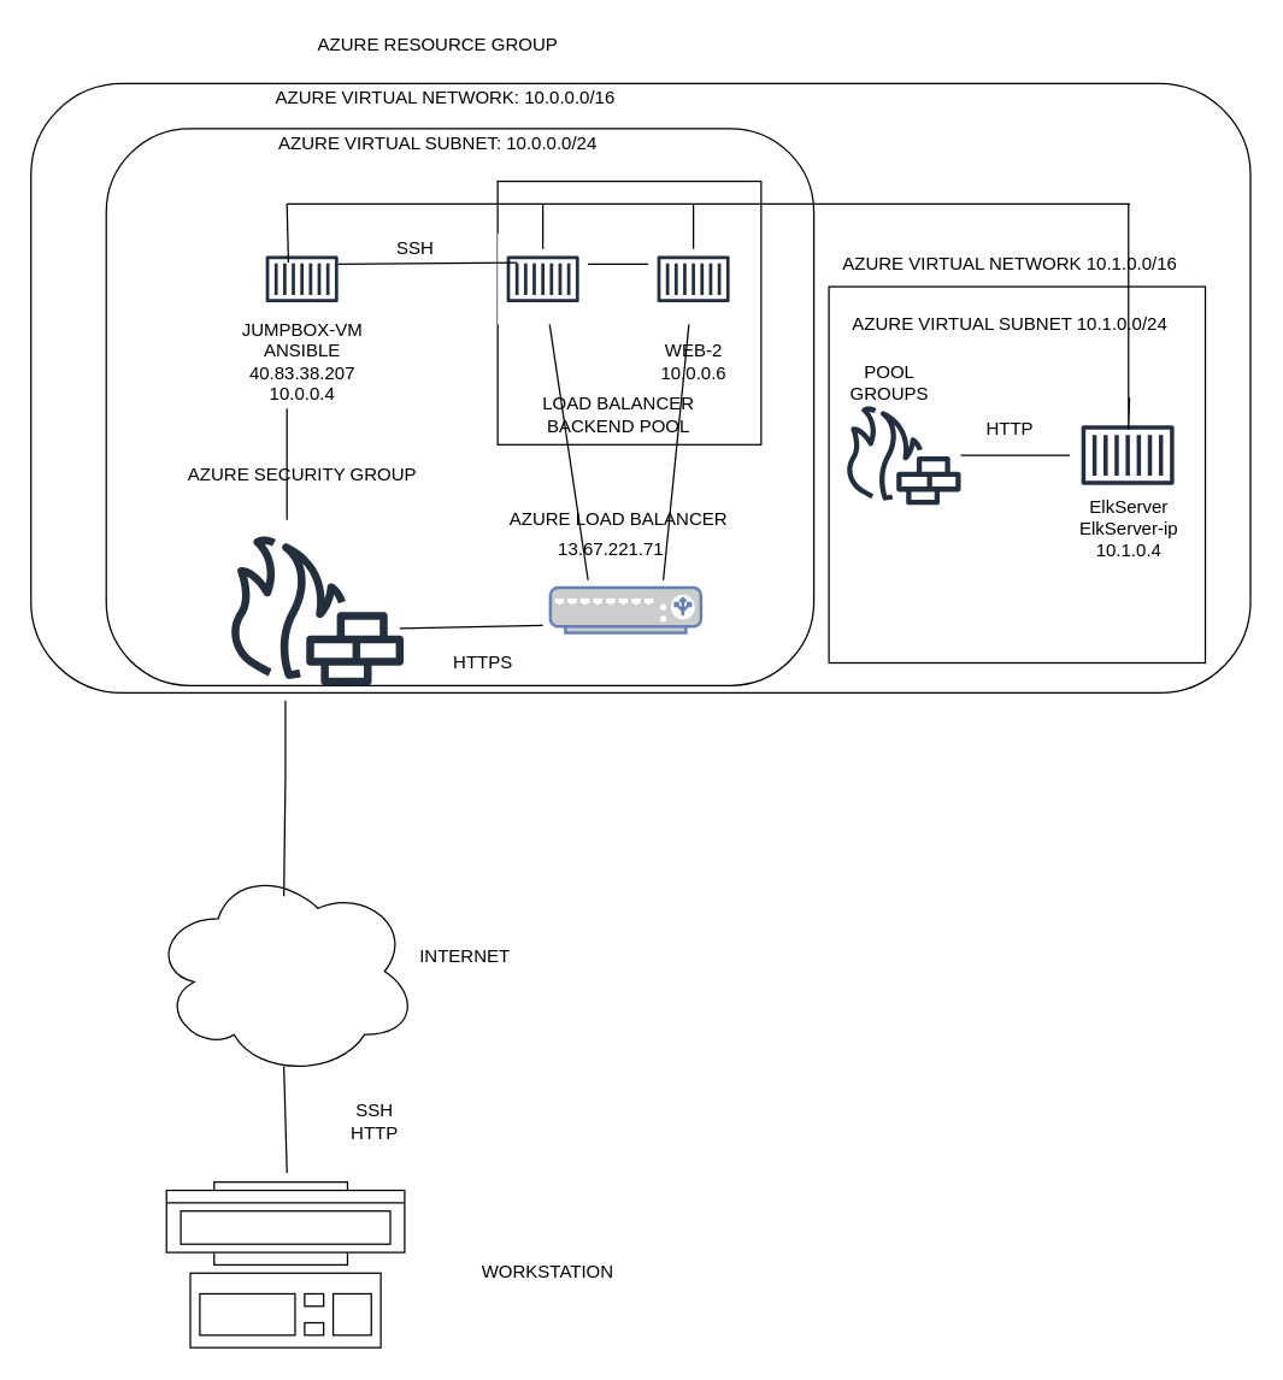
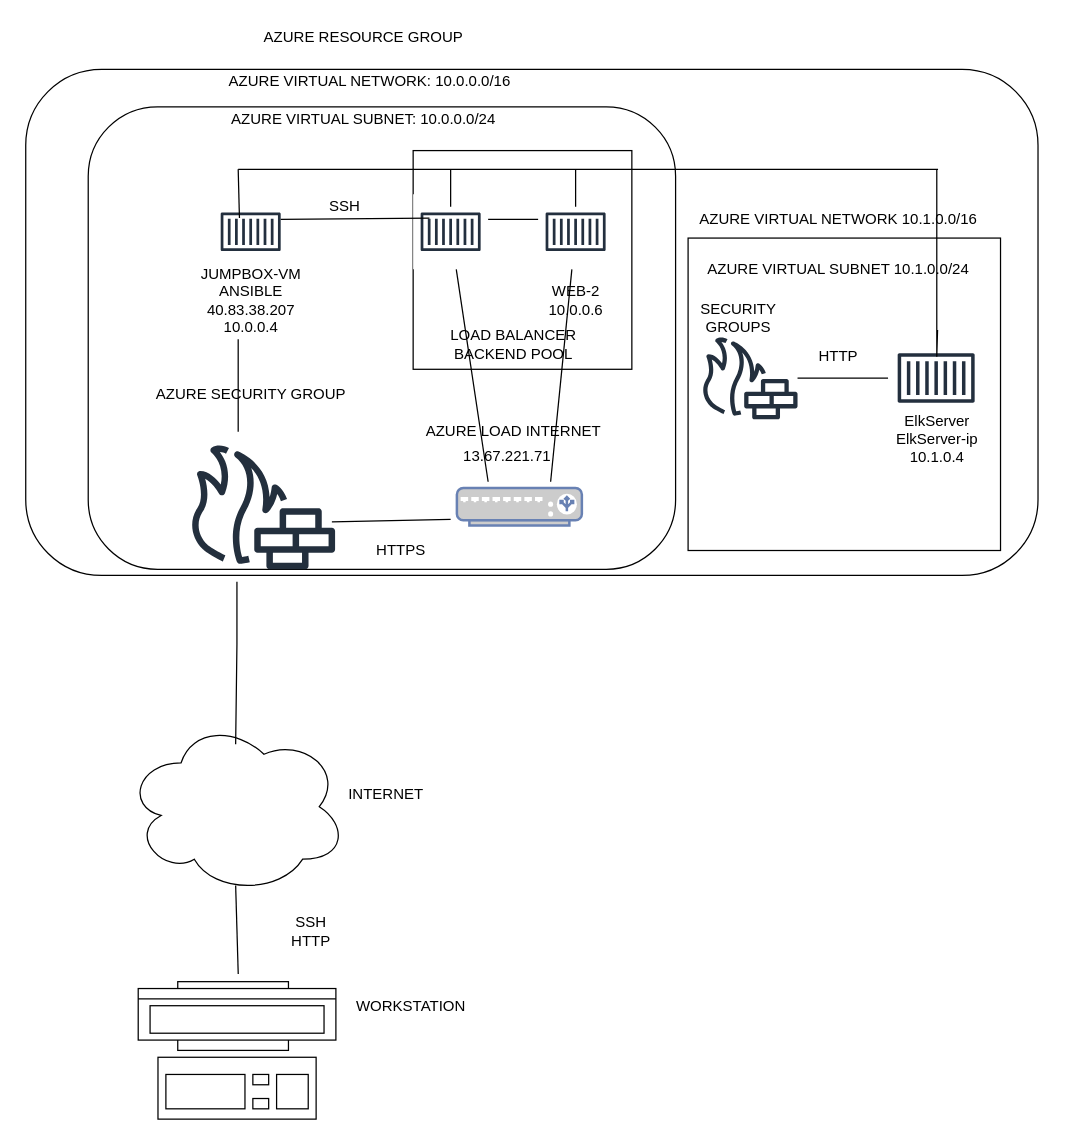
  <mxCell id="0" />
  <mxCell id="1" parent="0" />
  <mxCell id="2" value="" style="rounded=1;whiteSpace=wrap;html=1;" vertex="1" parent="1"><mxGeometry x="20" y="55" width="810" height="405" as="geometry" /></mxCell>
  <mxCell id="3" value="" style="rounded=1;whiteSpace=wrap;html=1;" vertex="1" parent="1"><mxGeometry x="70" y="85" width="470" height="370" as="geometry" /></mxCell>
  <mxCell id="4" value="" style="whiteSpace=wrap;html=1;aspect=fixed;" vertex="1" parent="1"><mxGeometry x="330" y="120" width="175" height="175" as="geometry" /></mxCell>
  <mxCell id="5" value="AZURE RESOURCE GROUP" style="text;html=1;resizable=0;autosize=1;align=center;verticalAlign=middle;points=[];fillColor=none;strokeColor=none;rounded=0;" parent="1" vertex="1"><mxGeometry x="205" y="20" width="170" height="20" as="geometry" /></mxCell>
  <mxCell id="6" value="AZURE VIRTUAL NETWORK: 10.0.0.0/16" style="text;html=1;resizable=0;autosize=1;align=center;verticalAlign=middle;points=[];fillColor=none;strokeColor=none;rounded=0;" parent="1" vertex="1"><mxGeometry x="175" y="55" width="240" height="20" as="geometry" /></mxCell>
  <mxCell id="7" value="AZURE VIRTUAL SUBNET: 10.0.0.0/24" style="text;html=1;resizable=0;autosize=1;align=center;verticalAlign=middle;points=[];fillColor=none;strokeColor=none;rounded=0;" parent="1" vertex="1"><mxGeometry x="175" y="85" width="230" height="20" as="geometry" /></mxCell>
  <mxCell id="8" value="" style="sketch=0;outlineConnect=0;fontColor=#232F3E;gradientColor=none;fillColor=#232F3D;strokeColor=none;dashed=0;verticalLabelPosition=bottom;verticalAlign=top;align=center;html=1;fontSize=12;fontStyle=0;aspect=fixed;pointerEvents=1;shape=mxgraph.aws4.generic_firewall;" parent="1" vertex="1"><mxGeometry x="150" y="355" width="118.18" height="100" as="geometry" /></mxCell>
  <mxCell id="9" value="" style="fontColor=#0066CC;verticalAlign=top;verticalLabelPosition=bottom;labelPosition=center;align=center;html=1;outlineConnect=0;fillColor=#CCCCCC;strokeColor=#6881B3;gradientColor=none;gradientDirection=north;strokeWidth=2;shape=mxgraph.networks.load_balancer;" parent="1" vertex="1"><mxGeometry x="365" y="390" width="100" height="30" as="geometry" /></mxCell>
- <mxCell id="10" value="AZURE LOAD BALANCER" style="text;html=1;resizable=0;autosize=1;align=center;verticalAlign=middle;points=[];fillColor=none;strokeColor=none;rounded=0;" parent="1" vertex="1"><mxGeometry x="330" y="335" width="160" height="20" as="geometry" /></mxCell>
+ <mxCell id="10" value="AZURE LOAD INTERNET" style="text;html=1;resizable=0;autosize=1;align=center;verticalAlign=middle;points=[];fillColor=none;strokeColor=none;rounded=0;" parent="1" vertex="1"><mxGeometry x="330" y="335" width="160" height="20" as="geometry" /></mxCell>
  <mxCell id="11" value="13.67.221.71" style="text;html=1;resizable=0;autosize=1;align=center;verticalAlign=middle;points=[];fillColor=none;strokeColor=none;rounded=0;" parent="1" vertex="1"><mxGeometry x="360" y="355" width="90" height="20" as="geometry" /></mxCell>
  <mxCell id="12" value="AZURE SECURITY GROUP" style="text;html=1;resizable=0;autosize=1;align=center;verticalAlign=middle;points=[];fillColor=none;strokeColor=none;rounded=0;" parent="1" vertex="1"><mxGeometry x="115" y="305" width="170" height="20" as="geometry" /></mxCell>
  <mxCell id="13" value="" style="edgeStyle=none;rounded=0;orthogonalLoop=1;jettySize=auto;html=1;startArrow=none;" parent="1" target="15" edge="1"><mxGeometry relative="1" as="geometry"><mxPoint x="330" y="182.273" as="sourcePoint" /></mxGeometry></mxCell>
  <mxCell id="14" value="" style="sketch=0;outlineConnect=0;fontColor=#232F3E;gradientColor=none;strokeColor=#232F3E;fillColor=#ffffff;dashed=0;verticalLabelPosition=bottom;verticalAlign=top;align=center;html=1;fontSize=12;fontStyle=0;aspect=fixed;shape=mxgraph.aws4.resourceIcon;resIcon=mxgraph.aws4.container_1;" parent="1" vertex="1"><mxGeometry x="430" y="155" width="60" height="60" as="geometry" /></mxCell>
  <mxCell id="15" value="&amp;nbsp;" style="sketch=0;outlineConnect=0;fontColor=#232F3E;gradientColor=none;strokeColor=#232F3E;fillColor=#ffffff;dashed=0;verticalLabelPosition=bottom;verticalAlign=top;align=center;html=1;fontSize=12;fontStyle=0;aspect=fixed;shape=mxgraph.aws4.resourceIcon;resIcon=mxgraph.aws4.container_1;" parent="1" vertex="1"><mxGeometry x="330" y="155" width="60" height="60" as="geometry" /></mxCell>
  <mxCell id="16" value="WEB-2&lt;br&gt;10.0.0.6" style="text;html=1;resizable=0;autosize=1;align=center;verticalAlign=middle;points=[];fillColor=none;strokeColor=none;rounded=0;" parent="1" vertex="1"><mxGeometry x="430" y="225" width="60" height="30" as="geometry" /></mxCell>
  <mxCell id="17" value="" style="sketch=0;outlineConnect=0;fontColor=#232F3E;gradientColor=none;strokeColor=#232F3E;fillColor=#ffffff;dashed=0;verticalLabelPosition=bottom;verticalAlign=top;align=center;html=1;fontSize=12;fontStyle=0;aspect=fixed;shape=mxgraph.aws4.resourceIcon;resIcon=mxgraph.aws4.container_1;" parent="1" vertex="1"><mxGeometry x="170" y="155" width="60" height="60" as="geometry" /></mxCell>
  <mxCell id="18" value="JUMPBOX-VM&lt;br&gt;ANSIBLE&lt;br&gt;40.83.38.207&lt;br&gt;10.0.0.4" style="text;html=1;resizable=0;autosize=1;align=center;verticalAlign=middle;points=[];fillColor=none;strokeColor=none;rounded=0;" parent="1" vertex="1"><mxGeometry x="150" y="210" width="100" height="60" as="geometry" /></mxCell>
  <mxCell id="19" value="" style="ellipse;shape=cloud;whiteSpace=wrap;html=1;" parent="1" vertex="1"><mxGeometry x="100" y="575" width="177" height="140" as="geometry" /></mxCell>
  <mxCell id="20" value="" style="verticalLabelPosition=bottom;html=1;verticalAlign=top;align=center;shape=mxgraph.floorplan.workstation;" parent="1" vertex="1"><mxGeometry x="110" y="785" width="158.18" height="110" as="geometry" /></mxCell>
  <mxCell id="21" value="INTERNET" style="text;html=1;resizable=0;autosize=1;align=center;verticalAlign=middle;points=[];fillColor=none;strokeColor=none;rounded=0;" parent="1" vertex="1"><mxGeometry x="268.18" y="625" width="80" height="20" as="geometry" /></mxCell>
- <mxCell id="22" value="WORKSTATION" style="text;html=1;resizable=0;autosize=1;align=center;verticalAlign=middle;points=[];fillColor=none;strokeColor=none;rounded=0;" parent="1" vertex="1"><mxGeometry x="313.18" y="835" width="100" height="20" as="geometry" /></mxCell>
+ <mxCell id="22" value="WORKSTATION" style="text;html=1;resizable=0;autosize=1;align=center;verticalAlign=middle;points=[];fillColor=none;strokeColor=none;rounded=0;" parent="1" vertex="1"><mxGeometry x="278.18" y="795" width="100" height="20" as="geometry" /></mxCell>
  <mxCell id="23" value="" style="whiteSpace=wrap;html=1;aspect=fixed;" vertex="1" parent="1"><mxGeometry x="550" y="190" width="250" height="250" as="geometry" /></mxCell>
  <mxCell id="24" value="SSH&lt;br&gt;HTTP" style="text;html=1;resizable=0;autosize=1;align=center;verticalAlign=middle;points=[];fillColor=none;strokeColor=none;rounded=0;" parent="1" vertex="1"><mxGeometry x="223.18" y="730" width="50" height="30" as="geometry" /></mxCell>
  <mxCell id="25" value="SSH" style="text;html=1;resizable=0;autosize=1;align=center;verticalAlign=middle;points=[];fillColor=none;strokeColor=none;rounded=0;" parent="1" vertex="1"><mxGeometry x="255" y="155" width="40" height="20" as="geometry" /></mxCell>
  <mxCell id="26" value="LOAD BALANCER&lt;br&gt;BACKEND POOL" style="text;html=1;resizable=0;autosize=1;align=center;verticalAlign=middle;points=[];fillColor=none;strokeColor=none;rounded=0;" parent="1" vertex="1"><mxGeometry x="350" y="260" width="120" height="30" as="geometry" /></mxCell>
  <mxCell id="27" value="HTTPS" style="text;html=1;resizable=0;autosize=1;align=center;verticalAlign=middle;points=[];fillColor=none;strokeColor=none;rounded=0;" parent="1" vertex="1"><mxGeometry x="295" y="430" width="50" height="20" as="geometry" /></mxCell>
  <mxCell id="28" value="AZURE VIRTUAL NETWORK 10.1.0.0/16" style="text;html=1;resizable=0;autosize=1;align=center;verticalAlign=middle;points=[];fillColor=none;strokeColor=none;rounded=0;" vertex="1" parent="1"><mxGeometry x="550" y="165" width="240" height="20" as="geometry" /></mxCell>
  <mxCell id="29" value="AZURE VIRTUAL SUBNET 10.1.0.0/24" style="text;html=1;resizable=0;autosize=1;align=center;verticalAlign=middle;points=[];fillColor=none;strokeColor=none;rounded=0;" vertex="1" parent="1"><mxGeometry x="560" y="205" width="220" height="20" as="geometry" /></mxCell>
  <mxCell id="30" value="" style="sketch=0;outlineConnect=0;fontColor=#232F3E;gradientColor=none;fillColor=#232F3D;strokeColor=none;dashed=0;verticalLabelPosition=bottom;verticalAlign=top;align=center;html=1;fontSize=12;fontStyle=0;aspect=fixed;pointerEvents=1;shape=mxgraph.aws4.generic_firewall;" vertex="1" parent="1"><mxGeometry x="560" y="269" width="78" height="66" as="geometry" /></mxCell>
  <mxCell id="31" value="" style="sketch=0;outlineConnect=0;fontColor=#232F3E;gradientColor=none;strokeColor=#232F3E;fillColor=#ffffff;dashed=0;verticalLabelPosition=bottom;verticalAlign=top;align=center;html=1;fontSize=12;fontStyle=0;aspect=fixed;shape=mxgraph.aws4.resourceIcon;resIcon=mxgraph.aws4.container_1;" vertex="1" parent="1"><mxGeometry x="710" y="263.5" width="77" height="77" as="geometry" /></mxCell>
  <mxCell id="32" value="HTTP" style="text;html=1;resizable=0;autosize=1;align=center;verticalAlign=middle;points=[];fillColor=none;strokeColor=none;rounded=0;" vertex="1" parent="1"><mxGeometry x="645" y="275" width="50" height="20" as="geometry" /></mxCell>
- <mxCell id="33" value="POOL &lt;br&gt;GROUPS" style="text;html=1;resizable=0;autosize=1;align=center;verticalAlign=middle;points=[];fillColor=none;strokeColor=none;rounded=0;" vertex="1" parent="1"><mxGeometry x="550" y="239" width="80" height="30" as="geometry" /></mxCell>
+ <mxCell id="33" value="SECURITY &lt;br&gt;GROUPS" style="text;html=1;resizable=0;autosize=1;align=center;verticalAlign=middle;points=[];fillColor=none;strokeColor=none;rounded=0;" vertex="1" parent="1"><mxGeometry x="550" y="239" width="80" height="30" as="geometry" /></mxCell>
  <mxCell id="34" value="" style="endArrow=none;html=1;rounded=0;" edge="1" parent="1"><mxGeometry width="50" height="50" relative="1" as="geometry"><mxPoint x="190" y="135" as="sourcePoint" /><mxPoint x="750" y="135" as="targetPoint" /></mxGeometry></mxCell>
  <mxCell id="35" value="" style="endArrow=none;html=1;rounded=0;exitX=0.35;exitY=0.317;exitDx=0;exitDy=0;exitPerimeter=0;" edge="1" parent="1" source="17"><mxGeometry width="50" height="50" relative="1" as="geometry"><mxPoint x="390" y="275" as="sourcePoint" /><mxPoint x="190" y="135" as="targetPoint" /></mxGeometry></mxCell>
  <mxCell id="36" value="" style="endArrow=none;html=1;rounded=0;" edge="1" parent="1"><mxGeometry width="50" height="50" relative="1" as="geometry"><mxPoint x="360" y="165" as="sourcePoint" /><mxPoint x="360" y="135" as="targetPoint" /></mxGeometry></mxCell>
  <mxCell id="37" value="" style="endArrow=none;html=1;rounded=0;" edge="1" parent="1" source="14"><mxGeometry width="50" height="50" relative="1" as="geometry"><mxPoint x="390" y="275" as="sourcePoint" /><mxPoint x="460" y="135" as="targetPoint" /><Array as="points"><mxPoint x="460" y="165" /></Array></mxGeometry></mxCell>
  <mxCell id="38" value="" style="endArrow=none;html=1;rounded=0;" edge="1" parent="1" source="31"><mxGeometry width="50" height="50" relative="1" as="geometry"><mxPoint x="390" y="275" as="sourcePoint" /><mxPoint x="749" y="135" as="targetPoint" /><Array as="points"><mxPoint x="749" y="285" /></Array></mxGeometry></mxCell>
  <mxCell id="39" value="" style="endArrow=none;html=1;rounded=0;exitX=0.9;exitY=0.333;exitDx=0;exitDy=0;exitPerimeter=0;entryX=0.217;entryY=0.317;entryDx=0;entryDy=0;entryPerimeter=0;" edge="1" parent="1" source="17" target="15"><mxGeometry width="50" height="50" relative="1" as="geometry"><mxPoint x="390" y="275" as="sourcePoint" /><mxPoint x="440" y="225" as="targetPoint" /></mxGeometry></mxCell>
  <mxCell id="40" value="" style="endArrow=none;html=1;rounded=0;" edge="1" parent="1"><mxGeometry width="50" height="50" relative="1" as="geometry"><mxPoint x="390" y="175" as="sourcePoint" /><mxPoint x="430" y="175" as="targetPoint" /><Array as="points"><mxPoint x="410" y="175" /></Array></mxGeometry></mxCell>
  <mxCell id="41" value="" style="endArrow=none;html=1;rounded=0;" edge="1" parent="1" source="30" target="31"><mxGeometry width="50" height="50" relative="1" as="geometry"><mxPoint x="390" y="275" as="sourcePoint" /><mxPoint x="440" y="225" as="targetPoint" /></mxGeometry></mxCell>
  <mxCell id="42" value="" style="endArrow=none;html=1;rounded=0;entryX=0.4;entryY=1.017;entryDx=0;entryDy=0;entryPerimeter=0;" edge="1" parent="1" target="18"><mxGeometry width="50" height="50" relative="1" as="geometry"><mxPoint x="190" y="345" as="sourcePoint" /><mxPoint x="440" y="225" as="targetPoint" /></mxGeometry></mxCell>
  <mxCell id="43" value="" style="endArrow=none;html=1;rounded=0;entryX=0.497;entryY=0.143;entryDx=0;entryDy=0;entryPerimeter=0;" edge="1" parent="1" target="19"><mxGeometry width="50" height="50" relative="1" as="geometry"><mxPoint x="189" y="465" as="sourcePoint" /><mxPoint x="440" y="225" as="targetPoint" /><Array as="points"><mxPoint x="189" y="515" /></Array></mxGeometry></mxCell>
  <mxCell id="44" value="" style="endArrow=none;html=1;rounded=0;entryX=0.506;entryY=-0.055;entryDx=0;entryDy=0;entryPerimeter=0;exitX=0.497;exitY=0.95;exitDx=0;exitDy=0;exitPerimeter=0;" edge="1" parent="1" source="19" target="20"><mxGeometry width="50" height="50" relative="1" as="geometry"><mxPoint x="190" y="725" as="sourcePoint" /><mxPoint x="440" y="525" as="targetPoint" /></mxGeometry></mxCell>
  <mxCell id="45" value="" style="endArrow=none;html=1;rounded=0;exitX=0.978;exitY=0.62;exitDx=0;exitDy=0;exitPerimeter=0;" edge="1" parent="1" source="8"><mxGeometry width="50" height="50" relative="1" as="geometry"><mxPoint x="280" y="415" as="sourcePoint" /><mxPoint x="360" y="415" as="targetPoint" /></mxGeometry></mxCell>
  <mxCell id="46" value="" style="endArrow=none;html=1;rounded=0;" edge="1" parent="1" target="15"><mxGeometry width="50" height="50" relative="1" as="geometry"><mxPoint x="390" y="385" as="sourcePoint" /><mxPoint x="440" y="325" as="targetPoint" /></mxGeometry></mxCell>
  <mxCell id="47" value="" style="endArrow=none;html=1;rounded=0;exitX=0.75;exitY=-0.167;exitDx=0;exitDy=0;exitPerimeter=0;" edge="1" parent="1" source="9" target="14"><mxGeometry width="50" height="50" relative="1" as="geometry"><mxPoint x="390" y="375" as="sourcePoint" /><mxPoint x="440" y="325" as="targetPoint" /></mxGeometry></mxCell>
  <mxCell id="48" value="ElkServer&lt;br&gt;ElkServer-ip&lt;br&gt;10.1.0.4" style="text;html=1;resizable=0;autosize=1;align=center;verticalAlign=middle;points=[];fillColor=none;strokeColor=none;rounded=0;" vertex="1" parent="1"><mxGeometry x="708.5" y="325.5" width="80" height="50" as="geometry" /></mxCell>
